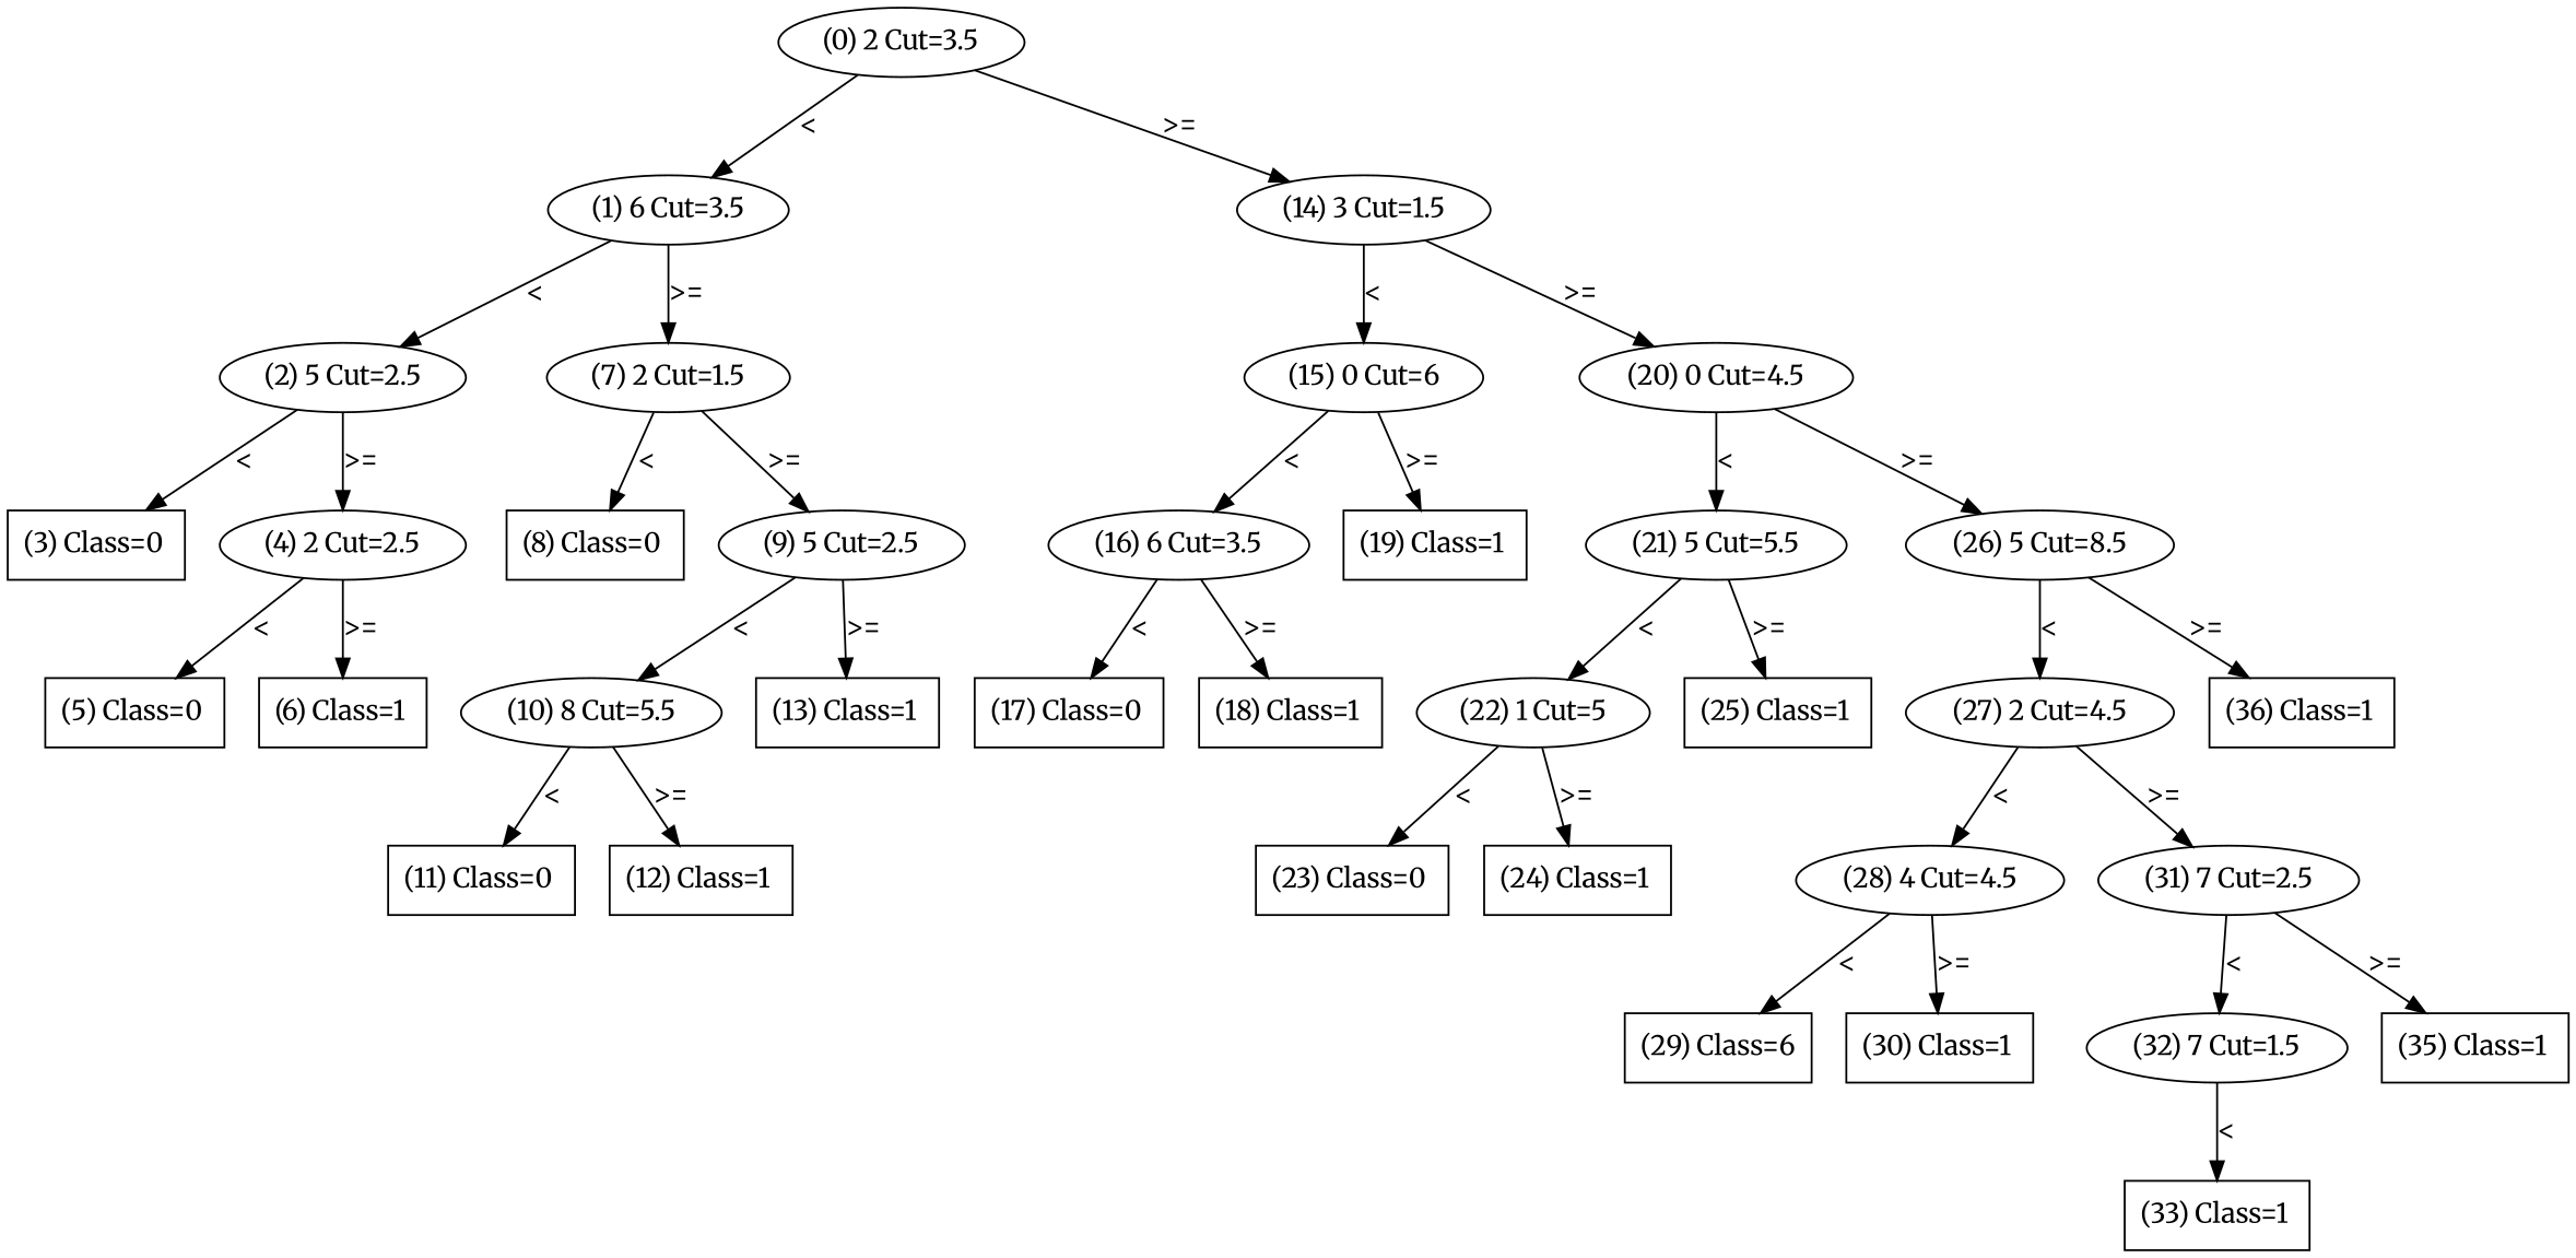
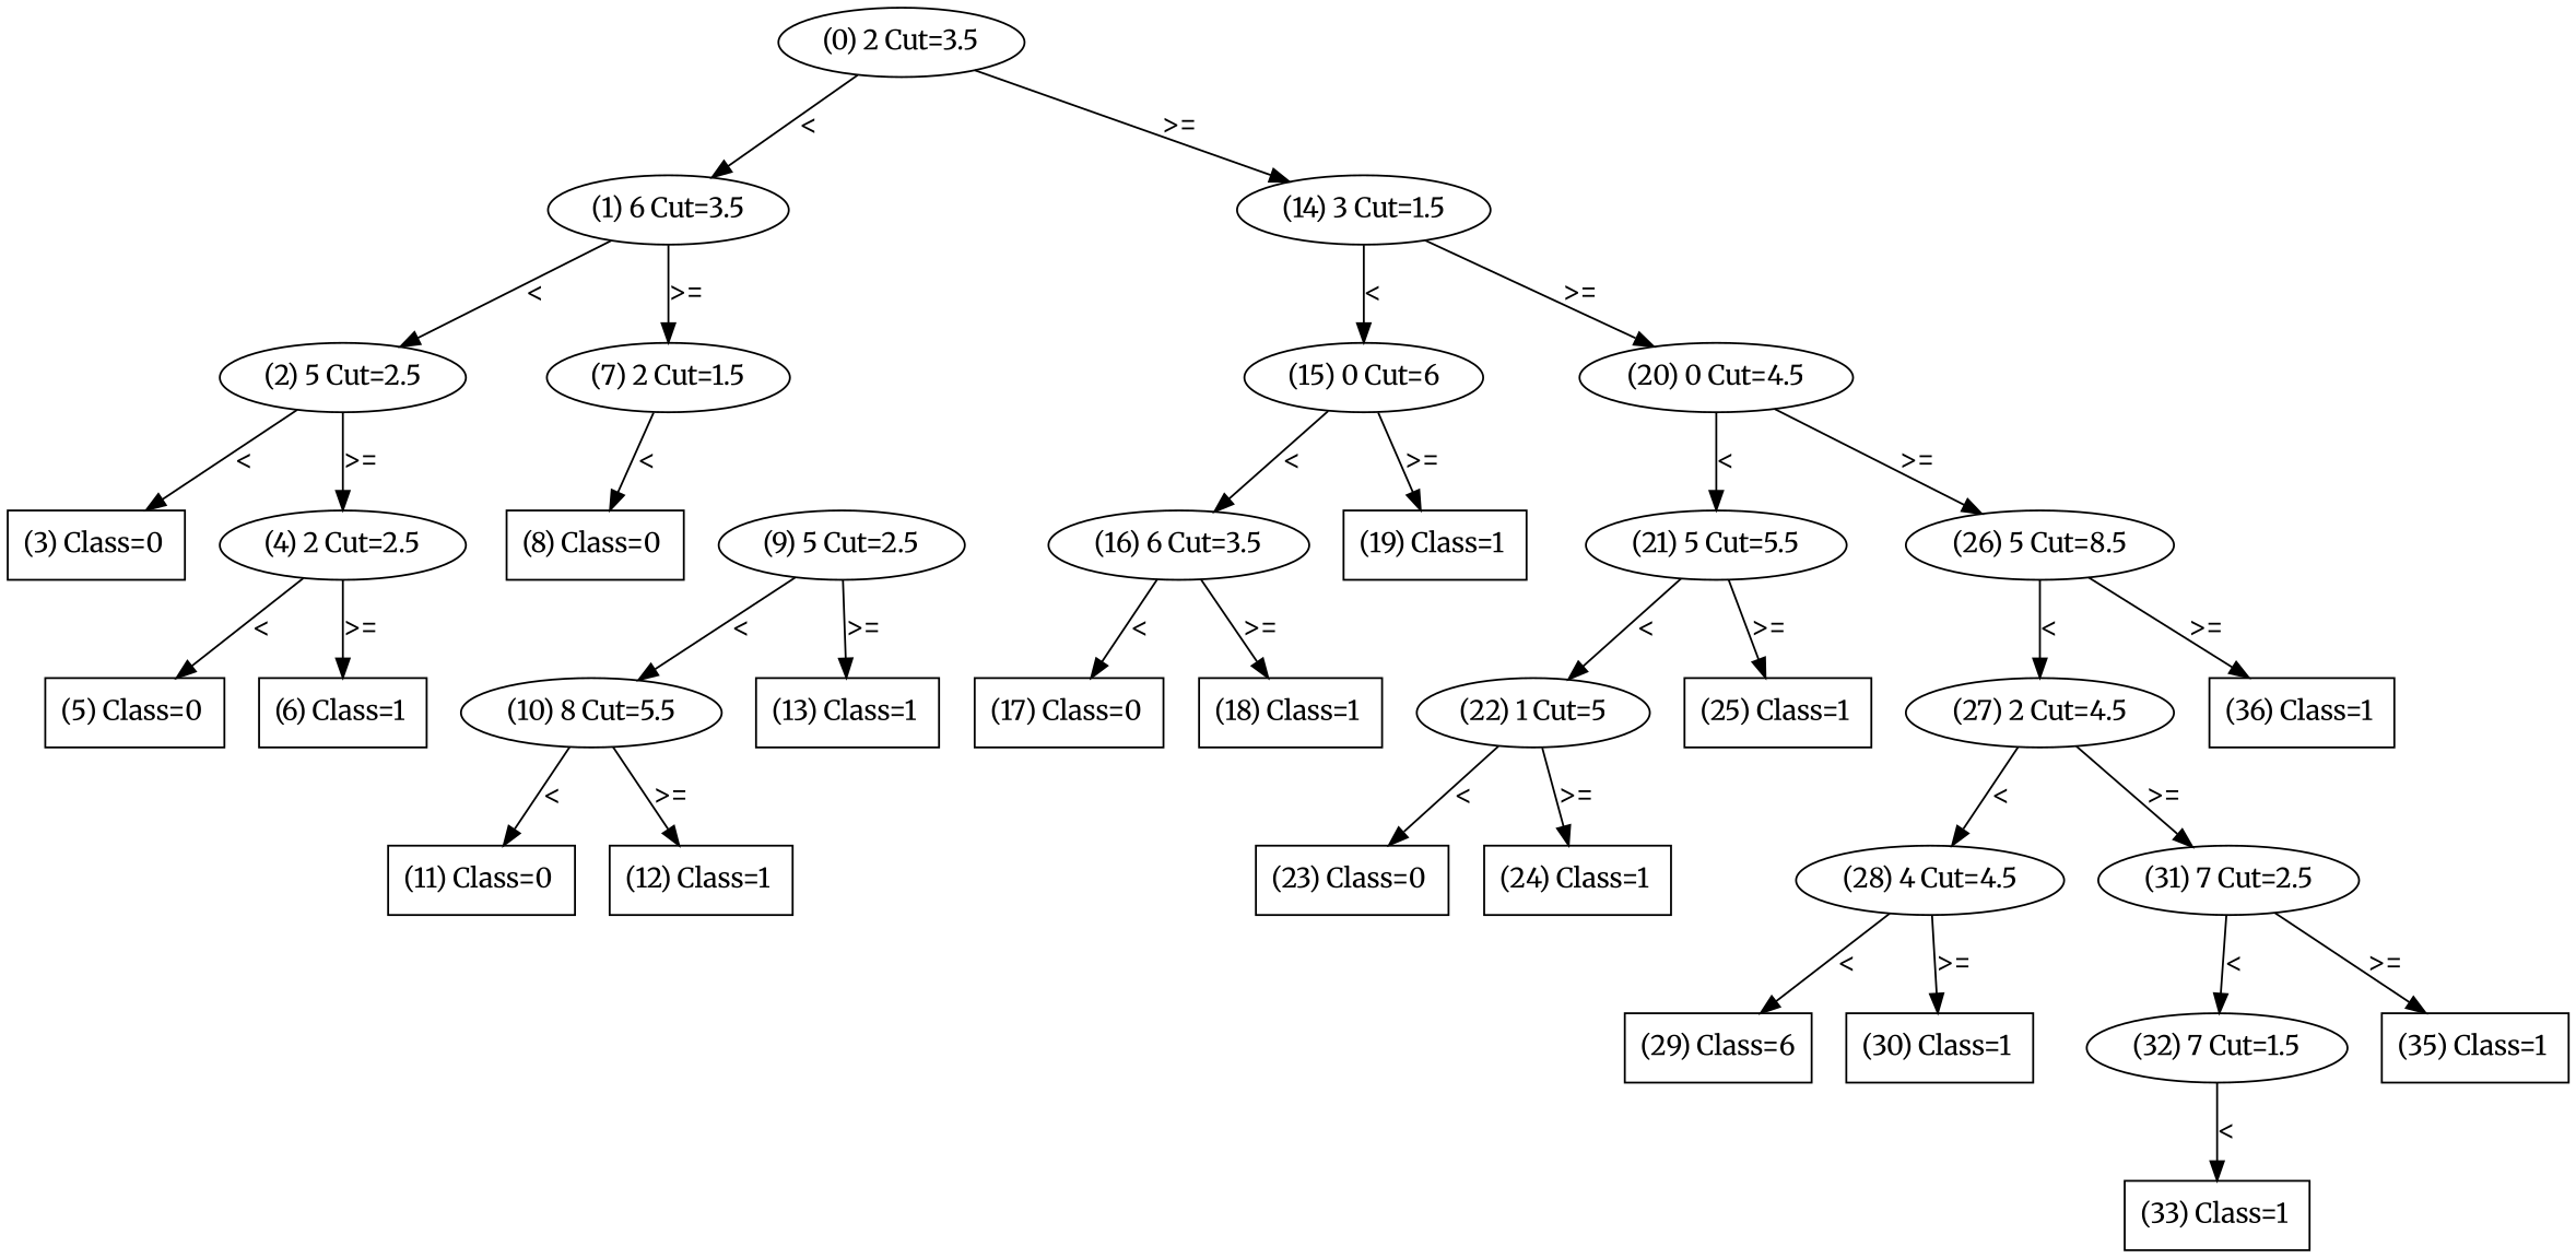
  digraph {
    fontname=Merriweather
    node [fontname=Merriweather shape=ellipse]
    edge [fontname=Merriweather]
    "(0) 2 Cut=3.5"
    "(1) 6 Cut=3.5"
    "(14) 3 Cut=1.5"
    "(2) 5 Cut=2.5"
    "(7) 2 Cut=1.5"
    "(15) 0 Cut=6"
    "(20) 0 Cut=4.5"
    "(3) Class=0 " [shape=box]
    "(4) 2 Cut=2.5"
    "(8) Class=0 " [shape=box]
    "(9) 5 Cut=2.5"
    "(16) 6 Cut=3.5"
    "(19) Class=1 " [shape=box]
    "(21) 5 Cut=5.5"
    "(26) 5 Cut=8.5"
    "(5) Class=0 " [shape=box]
    "(6) Class=1 " [shape=box]
    "(10) 8 Cut=5.5"
    "(13) Class=1 " [shape=box]
    "(11) Class=0 " [shape=box]
    "(12) Class=1 " [shape=box]
    "(17) Class=0 " [shape=box]
    "(18) Class=1 " [shape=box]
    "(22) 1 Cut=5"
    "(25) Class=1 " [shape=box]
    "(27) 2 Cut=4.5"
    "(36) Class=1 " [shape=box]
    "(23) Class=0 " [shape=box]
    "(24) Class=1 " [shape=box]
    "(28) 4 Cut=4.5"
    "(31) 7 Cut=2.5"
    n32 [label="(29) Class=6" shape=box]
    "(30) Class=1 " [shape=box]
    "(32) 7 Cut=1.5"
    "(35) Class=1 " [shape=box]
    "(33) Class=1 " [shape=box]
    "(0) 2 Cut=3.5" -> "(1) 6 Cut=3.5" [label="<"]
    "(0) 2 Cut=3.5" -> "(14) 3 Cut=1.5" [label=">="]
    "(1) 6 Cut=3.5" -> "(2) 5 Cut=2.5" [label="<"]
    "(1) 6 Cut=3.5" -> "(7) 2 Cut=1.5" [label=">="]
    "(14) 3 Cut=1.5" -> "(15) 0 Cut=6" [label="<"]
    "(14) 3 Cut=1.5" -> "(20) 0 Cut=4.5" [label=">="]
    "(2) 5 Cut=2.5" -> "(3) Class=0 " [label="<"]
    "(2) 5 Cut=2.5" -> "(4) 2 Cut=2.5" [label=">="]
    "(7) 2 Cut=1.5" -> "(8) Class=0 " [label="<"]
-   "(7) 2 Cut=1.5" -> "(9) 5 Cut=2.5" [label=">="]
    "(15) 0 Cut=6" -> "(16) 6 Cut=3.5" [label="<"]
    "(15) 0 Cut=6" -> "(19) Class=1 " [label=">="]
    "(20) 0 Cut=4.5" -> "(21) 5 Cut=5.5" [label="<"]
    "(20) 0 Cut=4.5" -> "(26) 5 Cut=8.5" [label=">="]
    "(4) 2 Cut=2.5" -> "(5) Class=0 " [label="<"]
    "(4) 2 Cut=2.5" -> "(6) Class=1 " [label=">="]
    "(9) 5 Cut=2.5" -> "(10) 8 Cut=5.5" [label="<"]
    "(9) 5 Cut=2.5" -> "(13) Class=1 " [label=">="]
    "(16) 6 Cut=3.5" -> "(17) Class=0 " [label="<"]
    "(16) 6 Cut=3.5" -> "(18) Class=1 " [label=">="]
    "(21) 5 Cut=5.5" -> "(22) 1 Cut=5" [label="<"]
    "(21) 5 Cut=5.5" -> "(25) Class=1 " [label=">="]
    "(26) 5 Cut=8.5" -> "(27) 2 Cut=4.5" [label="<"]
    "(26) 5 Cut=8.5" -> "(36) Class=1 " [label=">="]
    "(10) 8 Cut=5.5" -> "(11) Class=0 " [label="<"]
    "(10) 8 Cut=5.5" -> "(12) Class=1 " [label=">="]
    "(22) 1 Cut=5" -> "(23) Class=0 " [label="<"]
    "(22) 1 Cut=5" -> "(24) Class=1 " [label=">="]
    "(27) 2 Cut=4.5" -> "(28) 4 Cut=4.5" [label="<"]
    "(27) 2 Cut=4.5" -> "(31) 7 Cut=2.5" [label=">="]
    "(28) 4 Cut=4.5" -> n32 [label="<"]
    "(28) 4 Cut=4.5" -> "(30) Class=1 " [label=">="]
    "(31) 7 Cut=2.5" -> "(32) 7 Cut=1.5" [label="<"]
    "(31) 7 Cut=2.5" -> "(35) Class=1 " [label=">="]
    "(32) 7 Cut=1.5" -> "(33) Class=1 " [label="<"]
  }
